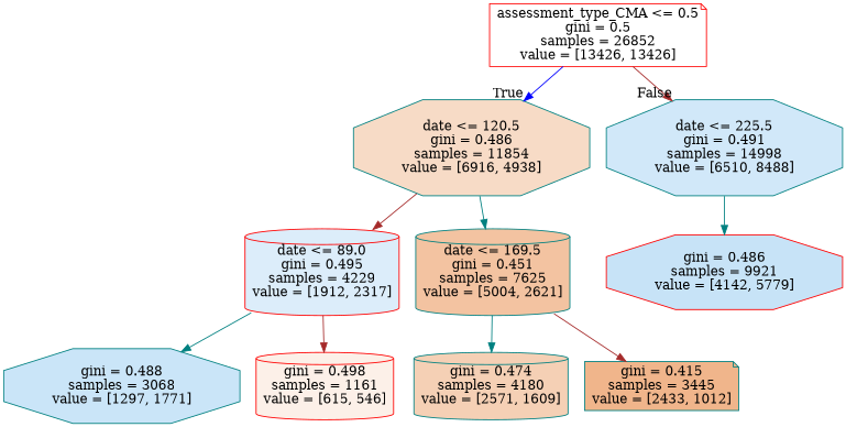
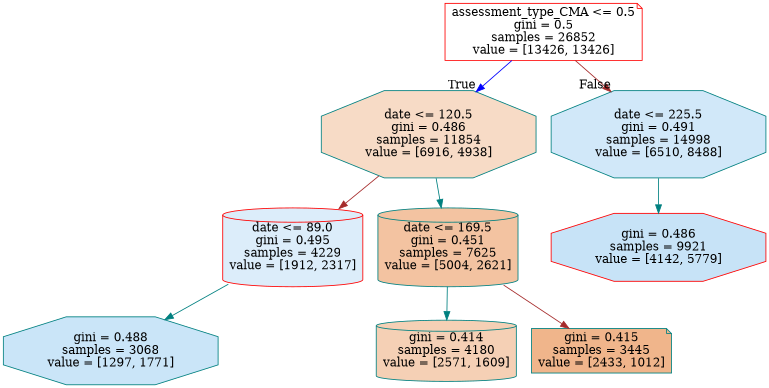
  digraph {
    node [color=teal shape=octagon style=filled]
    edge [color=brown]
    n1 [color=red fillcolor="#e5813900" label="assessment_type_CMA <= 0.5\ngini = 0.5\nsamples = 26852\nvalue = [13426, 13426]" shape=note]
    n2 [fillcolor="#e5813949" label="date <= 120.5\ngini = 0.486\nsamples = 11854\nvalue = [6916, 4938]"]
    n3 [fillcolor="#399de53b" label="date <= 225.5\ngini = 0.491\nsamples = 14998\nvalue = [6510, 8488]"]
    n4 [color=red fillcolor="#399de52d" label="date <= 89.0\ngini = 0.495\nsamples = 4229\nvalue = [1912, 2317]" shape=cylinder]
    n5 [fillcolor="#e5813979" label="date <= 169.5\ngini = 0.451\nsamples = 7625\nvalue = [5004, 2621]" shape=cylinder]
    n6 [color=red fillcolor="#399de548" label="gini = 0.486\nsamples = 9921\nvalue = [4142, 5779]"]
    n7 [fillcolor="#399de544" label="gini = 0.488\nsamples = 3068\nvalue = [1297, 1771]"]
-   n8 [color=red fillcolor="#e581391d" label="gini = 0.498\nsamples = 1161\nvalue = [615, 546]" shape=cylinder]
-   n9 [fillcolor="#e581395f" label="gini = 0.474\nsamples = 4180\nvalue = [2571, 1609]" shape=cylinder]
+   n9 [fillcolor="#e581395f" label="gini = 0.414\nsamples = 4180\nvalue = [2571, 1609]" shape=cylinder]
    n10 [fillcolor="#e5813995" label="gini = 0.415\nsamples = 3445\nvalue = [2433, 1012]" shape=note]
    n1 -> n2 [color=blue headlabel=True labelangle=45 labeldistance=2.5]
    n1 -> n3 [headlabel=False labelangle=-45 labeldistance=2.5]
    n2 -> n4
    n2 -> n5 [color=teal]
    n3 -> n6 [color=teal]
    n4 -> n7 [color=teal]
-   n4 -> n8
    n5 -> n9 [color=teal]
    n5 -> n10
  }
